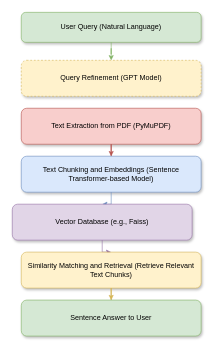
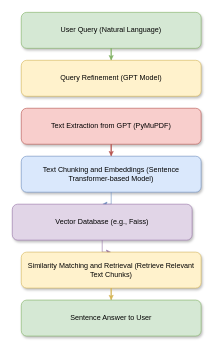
  <mxCell id="0" />
  <mxCell id="1" parent="0" />
- <mxCell id="2" value="User Query (Natural Language)" style="rounded=1;whiteSpace=wrap;html=1;fillColor=#d5e8d4;strokeColor=#82b366;shadow=1;" vertex="1" parent="1"><mxGeometry x="35" y="20" width="300" height="50" as="geometry" /></mxCell>
+ <mxCell id="2" value="User Query (Natural Language)" style="rounded=1;whiteSpace=wrap;html=1;fillColor=#d5e8d4;strokeColor=#82b366;shadow=1;" vertex="1" parent="1"><mxGeometry x="35" y="20" width="300" height="60" as="geometry" /></mxCell>
  <mxCell id="3" style="edgeStyle=orthogonalEdgeStyle;rounded=0;orthogonalLoop=1;jettySize=auto;html=1;strokeColor=#82b366;" edge="1" parent="1" source="2" target="4"><mxGeometry relative="1" as="geometry" /></mxCell>
- <mxCell id="4" value="Query Refinement (GPT Model)" style="rounded=1;whiteSpace=wrap;html=1;fillColor=#fff2cc;strokeColor=#d6b656;shadow=1;dashed=1;" vertex="1" parent="1"><mxGeometry x="35" y="100" width="300" height="60" as="geometry" /></mxCell>
- <mxCell id="5" value="Text Extraction from PDF (PyMuPDF)" style="rounded=1;whiteSpace=wrap;html=1;fillColor=#f8cecc;strokeColor=#b85450;shadow=1;" vertex="1" parent="1"><mxGeometry x="35" y="180" width="300" height="60" as="geometry" /></mxCell>
+ <mxCell id="4" value="Query Refinement (GPT Model)" style="rounded=1;whiteSpace=wrap;html=1;fillColor=#fff2cc;strokeColor=#d6b656;shadow=1;" vertex="1" parent="1"><mxGeometry x="35" y="100" width="300" height="60" as="geometry" /></mxCell>
+ <mxCell id="5" value="Text Extraction from GPT (PyMuPDF)" style="rounded=1;whiteSpace=wrap;html=1;fillColor=#f8cecc;strokeColor=#b85450;shadow=1;" vertex="1" parent="1"><mxGeometry x="35" y="180" width="300" height="60" as="geometry" /></mxCell>
  <mxCell id="6" style="edgeStyle=orthogonalEdgeStyle;rounded=0;orthogonalLoop=1;jettySize=auto;html=1;strokeColor=#b85450;" edge="1" parent="1" source="5" target="7"><mxGeometry relative="1" as="geometry" /></mxCell>
  <mxCell id="7" value="Text Chunking and Embeddings (Sentence Transformer-based Model)" style="rounded=1;whiteSpace=wrap;html=1;fillColor=#dae8fc;strokeColor=#6c8ebf;shadow=1;" vertex="1" parent="1"><mxGeometry x="35" y="260" width="300" height="60" as="geometry" /></mxCell>
  <mxCell id="8" style="edgeStyle=orthogonalEdgeStyle;rounded=0;orthogonalLoop=1;jettySize=auto;html=1;strokeColor=#6c8ebf;" edge="1" parent="1" source="7" target="9"><mxGeometry relative="1" as="geometry" /></mxCell>
  <mxCell id="9" value="Vector Database (e.g., Faiss)" style="rounded=1;whiteSpace=wrap;html=1;fillColor=#e1d5e7;strokeColor=#9673a6;shadow=1;" vertex="1" parent="1"><mxGeometry x="20" y="340" width="300" height="60" as="geometry" /></mxCell>
  <mxCell id="10" style="edgeStyle=orthogonalEdgeStyle;rounded=0;orthogonalLoop=1;jettySize=auto;html=1;strokeColor=#9673a6;" edge="1" parent="1" source="9" target="11"><mxGeometry relative="1" as="geometry" /></mxCell>
  <mxCell id="11" value="Similarity Matching and Retrieval (Retrieve Relevant Text Chunks)" style="rounded=1;whiteSpace=wrap;html=1;fillColor=#fff2cc;strokeColor=#d6b656;shadow=1;" vertex="1" parent="1"><mxGeometry x="35" y="420" width="300" height="60" as="geometry" /></mxCell>
  <mxCell id="12" style="edgeStyle=orthogonalEdgeStyle;rounded=0;orthogonalLoop=1;jettySize=auto;html=1;strokeColor=#d6b656;" edge="1" parent="1" source="11" target="13"><mxGeometry relative="1" as="geometry" /></mxCell>
  <mxCell id="13" value="Sentence Answer to User" style="rounded=1;whiteSpace=wrap;html=1;fillColor=#d5e8d4;strokeColor=#82b366;shadow=1;" vertex="1" parent="1"><mxGeometry x="35" y="500" width="300" height="60" as="geometry" /></mxCell>
